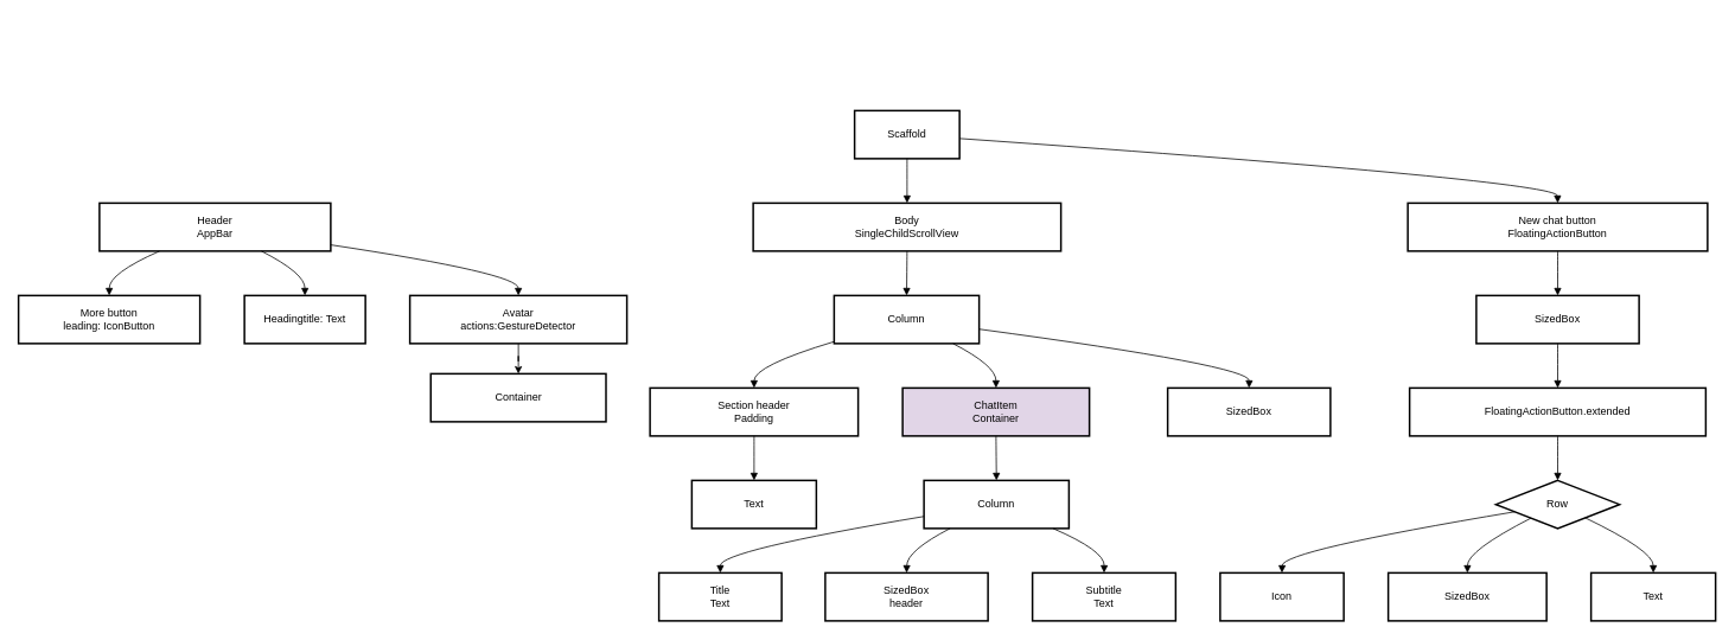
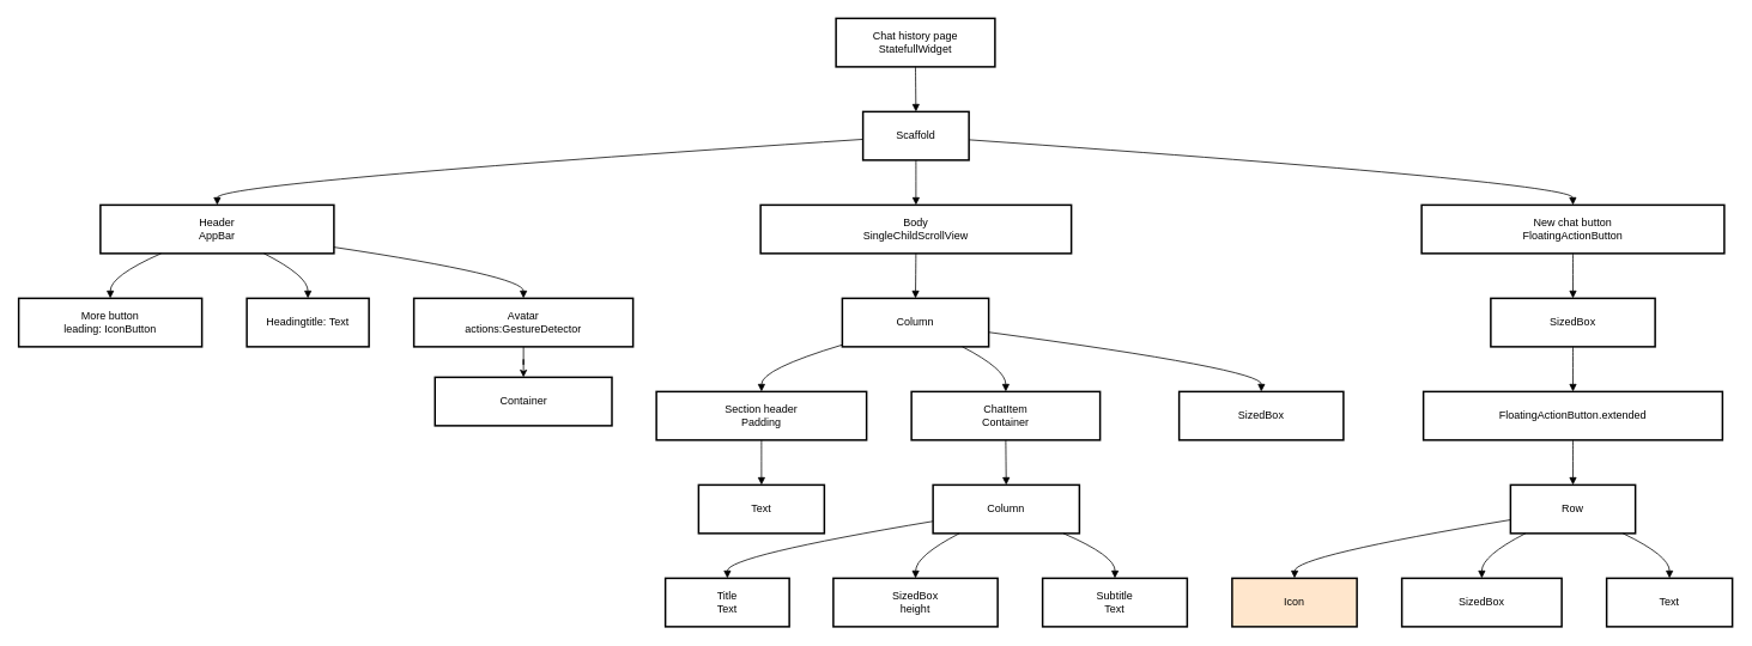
  <mxCell id="0" />
  <mxCell id="1" parent="0" />
+ <mxCell id="2" value="Chat history page&#10;StatefullWidget" style="whiteSpace=wrap;strokeWidth=2;" vertex="1" parent="1"><mxGeometry x="930" y="20" width="177" height="54" as="geometry" /></mxCell>
  <mxCell id="3" value="Scaffold" style="whiteSpace=wrap;strokeWidth=2;" vertex="1" parent="1"><mxGeometry x="960" y="124" width="118" height="54" as="geometry" /></mxCell>
  <mxCell id="4" value="Header&#10;AppBar" style="whiteSpace=wrap;strokeWidth=2;" vertex="1" parent="1"><mxGeometry x="111" y="228" width="260" height="54" as="geometry" /></mxCell>
  <mxCell id="5" value="Body&#10;SingleChildScrollView" style="whiteSpace=wrap;strokeWidth=2;" vertex="1" parent="1"><mxGeometry x="846" y="228" width="346" height="54" as="geometry" /></mxCell>
  <mxCell id="6" value="New chat button&#10;FloatingActionButton" style="whiteSpace=wrap;strokeWidth=2;" vertex="1" parent="1"><mxGeometry x="1582" y="228" width="337" height="54" as="geometry" /></mxCell>
  <mxCell id="7" value="More button&#10;leading: IconButton" style="whiteSpace=wrap;strokeWidth=2;" vertex="1" parent="1"><mxGeometry x="20" y="332" width="204" height="54" as="geometry" /></mxCell>
  <mxCell id="8" value="Headingtitle: Text" style="whiteSpace=wrap;strokeWidth=2;" vertex="1" parent="1"><mxGeometry x="274" y="332" width="136" height="54" as="geometry" /></mxCell>
  <mxCell id="9" style="edgeStyle=orthogonalEdgeStyle;rounded=0;orthogonalLoop=1;jettySize=auto;html=1;entryX=0.5;entryY=0;entryDx=0;entryDy=0;" edge="1" parent="1" source="10" target="48"><mxGeometry relative="1" as="geometry" /></mxCell>
  <mxCell id="10" value="Avatar&#10;actions:GestureDetector" style="whiteSpace=wrap;strokeWidth=2;" vertex="1" parent="1"><mxGeometry x="460" y="332" width="244" height="54" as="geometry" /></mxCell>
  <mxCell id="11" value="Column" style="whiteSpace=wrap;strokeWidth=2;" vertex="1" parent="1"><mxGeometry x="937" y="332" width="163" height="54" as="geometry" /></mxCell>
  <mxCell id="12" value="Section header&#10;Padding" style="whiteSpace=wrap;strokeWidth=2;" vertex="1" parent="1"><mxGeometry x="730" y="436" width="234" height="54" as="geometry" /></mxCell>
- <mxCell id="13" value="ChatItem&#10;Container" style="whiteSpace=wrap;strokeWidth=2;fillColor=#e1d5e7;" vertex="1" parent="1"><mxGeometry x="1014" y="436" width="210" height="54" as="geometry" /></mxCell>
+ <mxCell id="13" value="ChatItem&#10;Container" style="whiteSpace=wrap;strokeWidth=2;" vertex="1" parent="1"><mxGeometry x="1014" y="436" width="210" height="54" as="geometry" /></mxCell>
  <mxCell id="14" value="SizedBox" style="whiteSpace=wrap;strokeWidth=2;" vertex="1" parent="1"><mxGeometry x="1312" y="436" width="183" height="54" as="geometry" /></mxCell>
  <mxCell id="15" value="Text" style="whiteSpace=wrap;strokeWidth=2;" vertex="1" parent="1"><mxGeometry x="777" y="540" width="140" height="54" as="geometry" /></mxCell>
  <mxCell id="16" value="Column" style="whiteSpace=wrap;strokeWidth=2;" vertex="1" parent="1"><mxGeometry x="1038" y="540" width="163" height="54" as="geometry" /></mxCell>
  <mxCell id="17" value="Title&#10;Text" style="whiteSpace=wrap;strokeWidth=2;" vertex="1" parent="1"><mxGeometry x="740" y="644" width="138" height="54" as="geometry" /></mxCell>
- <mxCell id="18" value="SizedBox&#10;header" style="whiteSpace=wrap;strokeWidth=2;" vertex="1" parent="1"><mxGeometry x="927" y="644" width="183" height="54" as="geometry" /></mxCell>
+ <mxCell id="18" value="SizedBox&#10;height" style="whiteSpace=wrap;strokeWidth=2;" vertex="1" parent="1"><mxGeometry x="927" y="644" width="183" height="54" as="geometry" /></mxCell>
  <mxCell id="19" value="Subtitle&#10;Text" style="whiteSpace=wrap;strokeWidth=2;" vertex="1" parent="1"><mxGeometry x="1160" y="644" width="161" height="54" as="geometry" /></mxCell>
  <mxCell id="20" value="SizedBox" style="whiteSpace=wrap;strokeWidth=2;" vertex="1" parent="1"><mxGeometry x="1659" y="332" width="183" height="54" as="geometry" /></mxCell>
  <mxCell id="21" value="FloatingActionButton.extended" style="whiteSpace=wrap;strokeWidth=2;" vertex="1" parent="1"><mxGeometry x="1584" y="436" width="333" height="54" as="geometry" /></mxCell>
- <mxCell id="22" value="Row" style="rhombus;whiteSpace=wrap;strokeWidth=2;" vertex="1" parent="1"><mxGeometry x="1681" y="540" width="139" height="54" as="geometry" /></mxCell>
- <mxCell id="23" value="Icon" style="whiteSpace=wrap;strokeWidth=2;" vertex="1" parent="1"><mxGeometry x="1371" y="644" width="139" height="54" as="geometry" /></mxCell>
+ <mxCell id="22" value="Row" style="whiteSpace=wrap;strokeWidth=2;" vertex="1" parent="1"><mxGeometry x="1681" y="540" width="139" height="54" as="geometry" /></mxCell>
+ <mxCell id="23" value="Icon" style="whiteSpace=wrap;strokeWidth=2;fillColor=#ffe6cc;" vertex="1" parent="1"><mxGeometry x="1371" y="644" width="139" height="54" as="geometry" /></mxCell>
  <mxCell id="24" value="SizedBox" style="whiteSpace=wrap;strokeWidth=2;" vertex="1" parent="1"><mxGeometry x="1560" y="644" width="178" height="54" as="geometry" /></mxCell>
  <mxCell id="25" value="Text" style="whiteSpace=wrap;strokeWidth=2;" vertex="1" parent="1"><mxGeometry x="1788" y="644" width="140" height="54" as="geometry" /></mxCell>
+ <mxCell id="26" value="" style="curved=1;startArrow=none;endArrow=block;exitX=0.5;exitY=1;entryX=0.5;entryY=0;rounded=0;" edge="1" parent="1" source="2" target="3"><mxGeometry relative="1" as="geometry"><Array as="points" /></mxGeometry></mxCell>
+ <mxCell id="27" value="" style="curved=1;startArrow=none;endArrow=block;exitX=0;exitY=0.57;entryX=0.5;entryY=0;rounded=0;" edge="1" parent="1" source="3" target="4"><mxGeometry relative="1" as="geometry"><Array as="points"><mxPoint x="241" y="203" /></Array></mxGeometry></mxCell>
  <mxCell id="28" value="" style="curved=1;startArrow=none;endArrow=block;exitX=0.5;exitY=1;entryX=0.5;entryY=0;rounded=0;" edge="1" parent="1" source="3" target="5"><mxGeometry relative="1" as="geometry"><Array as="points" /></mxGeometry></mxCell>
  <mxCell id="29" value="" style="curved=1;startArrow=none;endArrow=block;exitX=1;exitY=0.58;entryX=0.5;entryY=0;rounded=0;" edge="1" parent="1" source="3" target="6"><mxGeometry relative="1" as="geometry"><Array as="points"><mxPoint x="1750" y="203" /></Array></mxGeometry></mxCell>
  <mxCell id="30" value="" style="curved=1;startArrow=none;endArrow=block;exitX=0.26;exitY=1;entryX=0.5;entryY=0;rounded=0;" edge="1" parent="1" source="4" target="7"><mxGeometry relative="1" as="geometry"><Array as="points"><mxPoint x="122" y="307" /></Array></mxGeometry></mxCell>
  <mxCell id="31" value="" style="curved=1;startArrow=none;endArrow=block;exitX=0.7;exitY=1;entryX=0.5;entryY=0;rounded=0;" edge="1" parent="1" source="4" target="8"><mxGeometry relative="1" as="geometry"><Array as="points"><mxPoint x="342" y="307" /></Array></mxGeometry></mxCell>
  <mxCell id="32" value="" style="curved=1;startArrow=none;endArrow=block;exitX=1;exitY=0.87;entryX=0.5;entryY=0;rounded=0;" edge="1" parent="1" source="4" target="10"><mxGeometry relative="1" as="geometry"><Array as="points"><mxPoint x="582" y="307" /></Array></mxGeometry></mxCell>
  <mxCell id="33" value="" style="curved=1;startArrow=none;endArrow=block;exitX=0.5;exitY=1;entryX=0.5;entryY=0;rounded=0;" edge="1" parent="1" source="5" target="11"><mxGeometry relative="1" as="geometry"><Array as="points" /></mxGeometry></mxCell>
  <mxCell id="34" value="" style="curved=1;startArrow=none;endArrow=block;exitX=0;exitY=0.96;entryX=0.5;entryY=0;rounded=0;" edge="1" parent="1" source="11" target="12"><mxGeometry relative="1" as="geometry"><Array as="points"><mxPoint x="847" y="411" /></Array></mxGeometry></mxCell>
  <mxCell id="35" value="" style="curved=1;startArrow=none;endArrow=block;exitX=0.82;exitY=1;entryX=0.5;entryY=0;rounded=0;" edge="1" parent="1" source="11" target="13"><mxGeometry relative="1" as="geometry"><Array as="points"><mxPoint x="1119" y="411" /></Array></mxGeometry></mxCell>
  <mxCell id="36" value="" style="curved=1;startArrow=none;endArrow=block;exitX=1;exitY=0.7;entryX=0.5;entryY=0;rounded=0;" edge="1" parent="1" source="11" target="14"><mxGeometry relative="1" as="geometry"><Array as="points"><mxPoint x="1404" y="411" /></Array></mxGeometry></mxCell>
  <mxCell id="37" value="" style="curved=1;startArrow=none;endArrow=block;exitX=0.5;exitY=1;entryX=0.5;entryY=0;rounded=0;" edge="1" parent="1" source="12" target="15"><mxGeometry relative="1" as="geometry"><Array as="points" /></mxGeometry></mxCell>
  <mxCell id="38" value="" style="curved=1;startArrow=none;endArrow=block;exitX=0.5;exitY=1;entryX=0.5;entryY=0;rounded=0;" edge="1" parent="1" source="13" target="16"><mxGeometry relative="1" as="geometry"><Array as="points" /></mxGeometry></mxCell>
  <mxCell id="39" value="" style="curved=1;startArrow=none;endArrow=block;exitX=0;exitY=0.75;entryX=0.5;entryY=0;rounded=0;" edge="1" parent="1" source="16" target="17"><mxGeometry relative="1" as="geometry"><Array as="points"><mxPoint x="809" y="619" /></Array></mxGeometry></mxCell>
  <mxCell id="40" value="" style="curved=1;startArrow=none;endArrow=block;exitX=0.18;exitY=1;entryX=0.5;entryY=0;rounded=0;" edge="1" parent="1" source="16" target="18"><mxGeometry relative="1" as="geometry"><Array as="points"><mxPoint x="1019" y="619" /></Array></mxGeometry></mxCell>
  <mxCell id="41" value="" style="curved=1;startArrow=none;endArrow=block;exitX=0.89;exitY=1;entryX=0.5;entryY=0;rounded=0;" edge="1" parent="1" source="16" target="19"><mxGeometry relative="1" as="geometry"><Array as="points"><mxPoint x="1241" y="619" /></Array></mxGeometry></mxCell>
  <mxCell id="42" value="" style="curved=1;startArrow=none;endArrow=block;exitX=0.5;exitY=1;entryX=0.5;entryY=0;rounded=0;" edge="1" parent="1" source="6" target="20"><mxGeometry relative="1" as="geometry"><Array as="points" /></mxGeometry></mxCell>
  <mxCell id="43" value="" style="curved=1;startArrow=none;endArrow=block;exitX=0.5;exitY=1;entryX=0.5;entryY=0;rounded=0;" edge="1" parent="1" source="20" target="21"><mxGeometry relative="1" as="geometry"><Array as="points" /></mxGeometry></mxCell>
  <mxCell id="44" value="" style="curved=1;startArrow=none;endArrow=block;exitX=0.5;exitY=1;entryX=0.5;entryY=0;rounded=0;" edge="1" parent="1" source="21" target="22"><mxGeometry relative="1" as="geometry"><Array as="points" /></mxGeometry></mxCell>
  <mxCell id="45" value="" style="curved=1;startArrow=none;endArrow=block;exitX=0;exitY=0.72;entryX=0.5;entryY=0;rounded=0;" edge="1" parent="1" source="22" target="23"><mxGeometry relative="1" as="geometry"><Array as="points"><mxPoint x="1441" y="619" /></Array></mxGeometry></mxCell>
  <mxCell id="46" value="" style="curved=1;startArrow=none;endArrow=block;exitX=0.12;exitY=1;entryX=0.5;entryY=0;rounded=0;" edge="1" parent="1" source="22" target="24"><mxGeometry relative="1" as="geometry"><Array as="points"><mxPoint x="1649" y="619" /></Array></mxGeometry></mxCell>
  <mxCell id="47" value="" style="curved=1;startArrow=none;endArrow=block;exitX=0.9;exitY=1;entryX=0.5;entryY=0;rounded=0;" edge="1" parent="1" source="22" target="25"><mxGeometry relative="1" as="geometry"><Array as="points"><mxPoint x="1858" y="619" /></Array></mxGeometry></mxCell>
  <mxCell id="48" value="Container" style="whiteSpace=wrap;strokeWidth=2;" vertex="1" parent="1"><mxGeometry x="483.5" y="420" width="197" height="54" as="geometry" /></mxCell>
